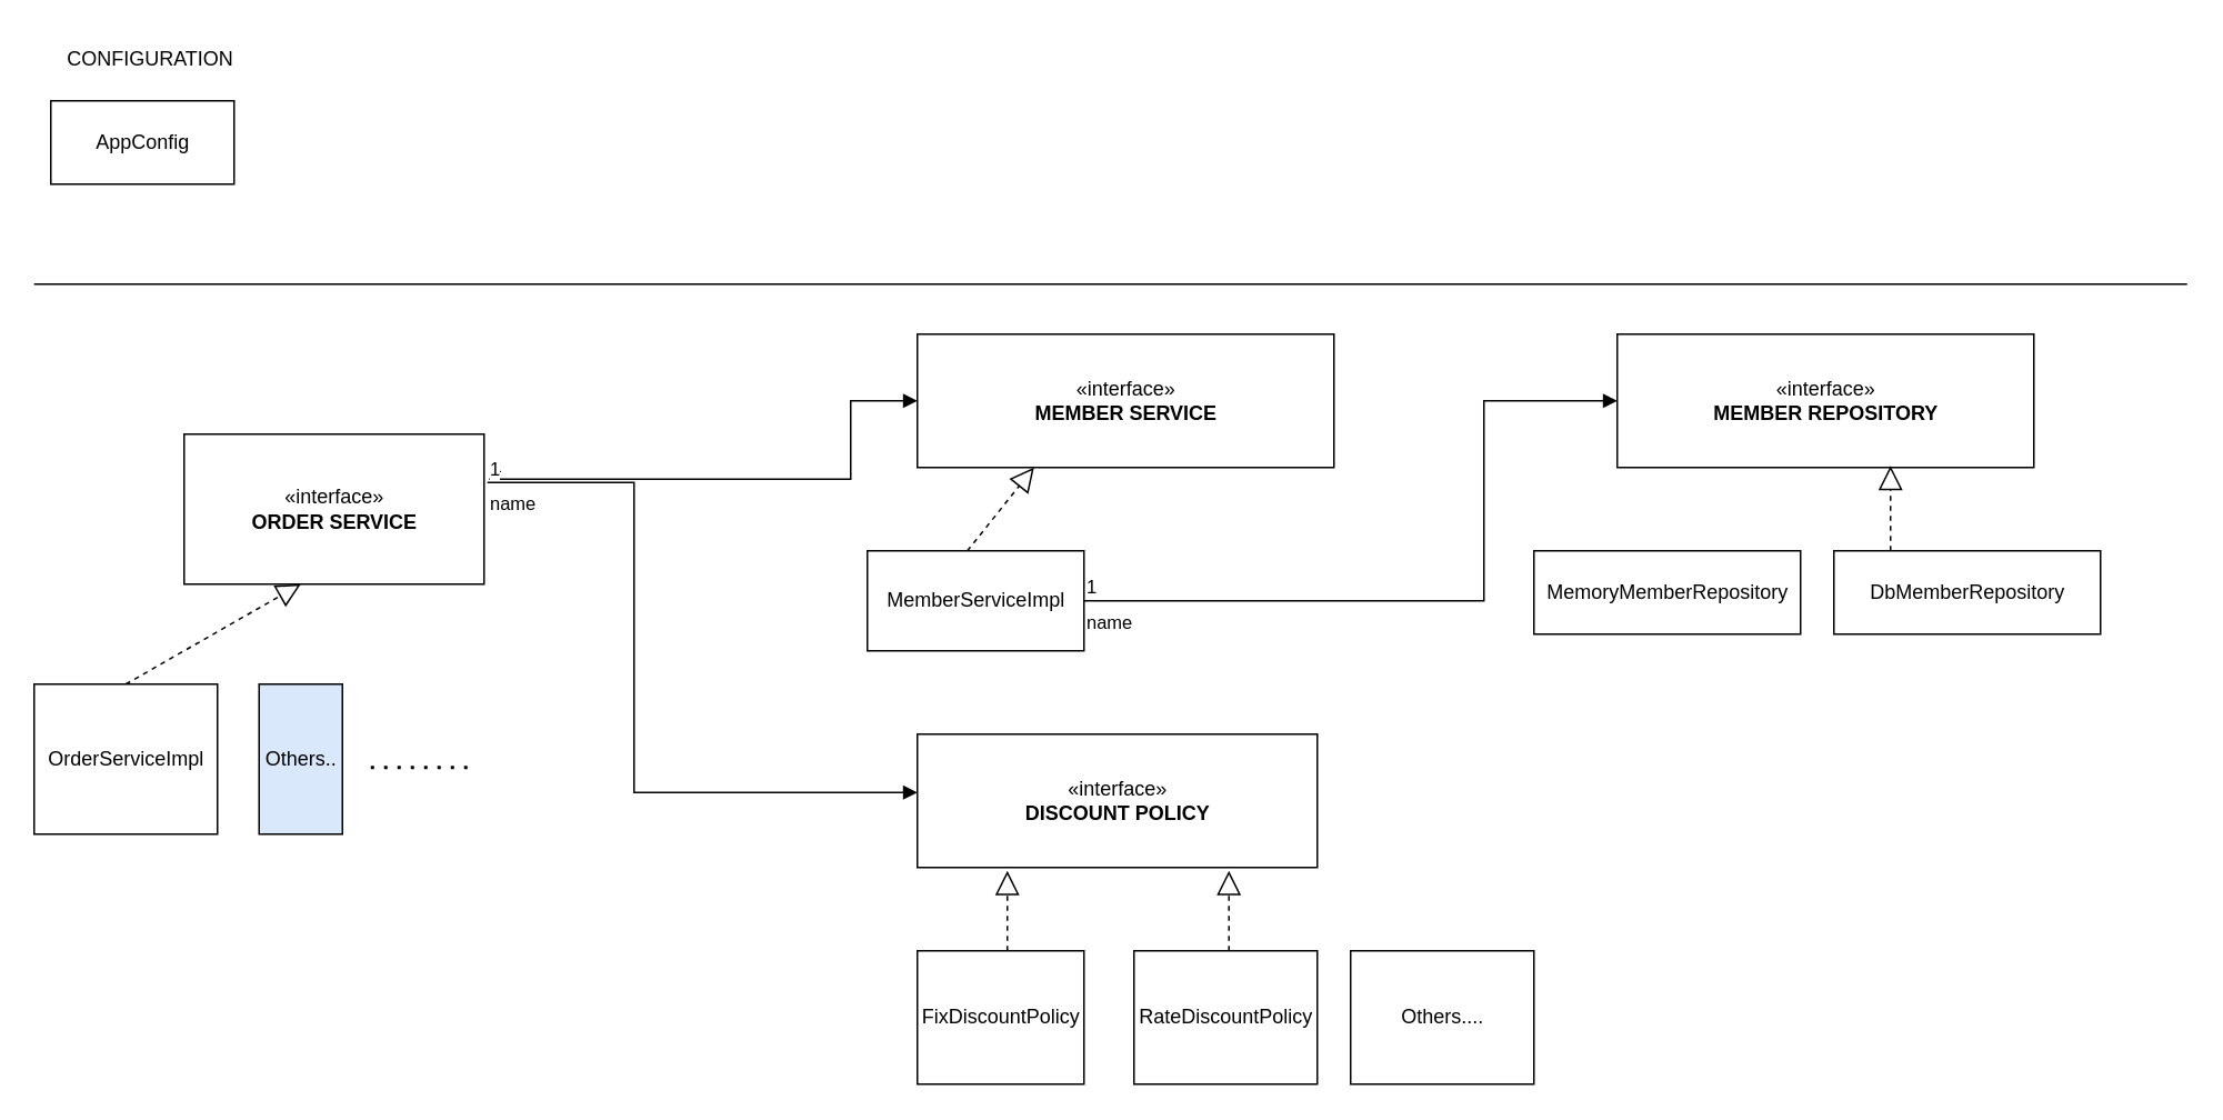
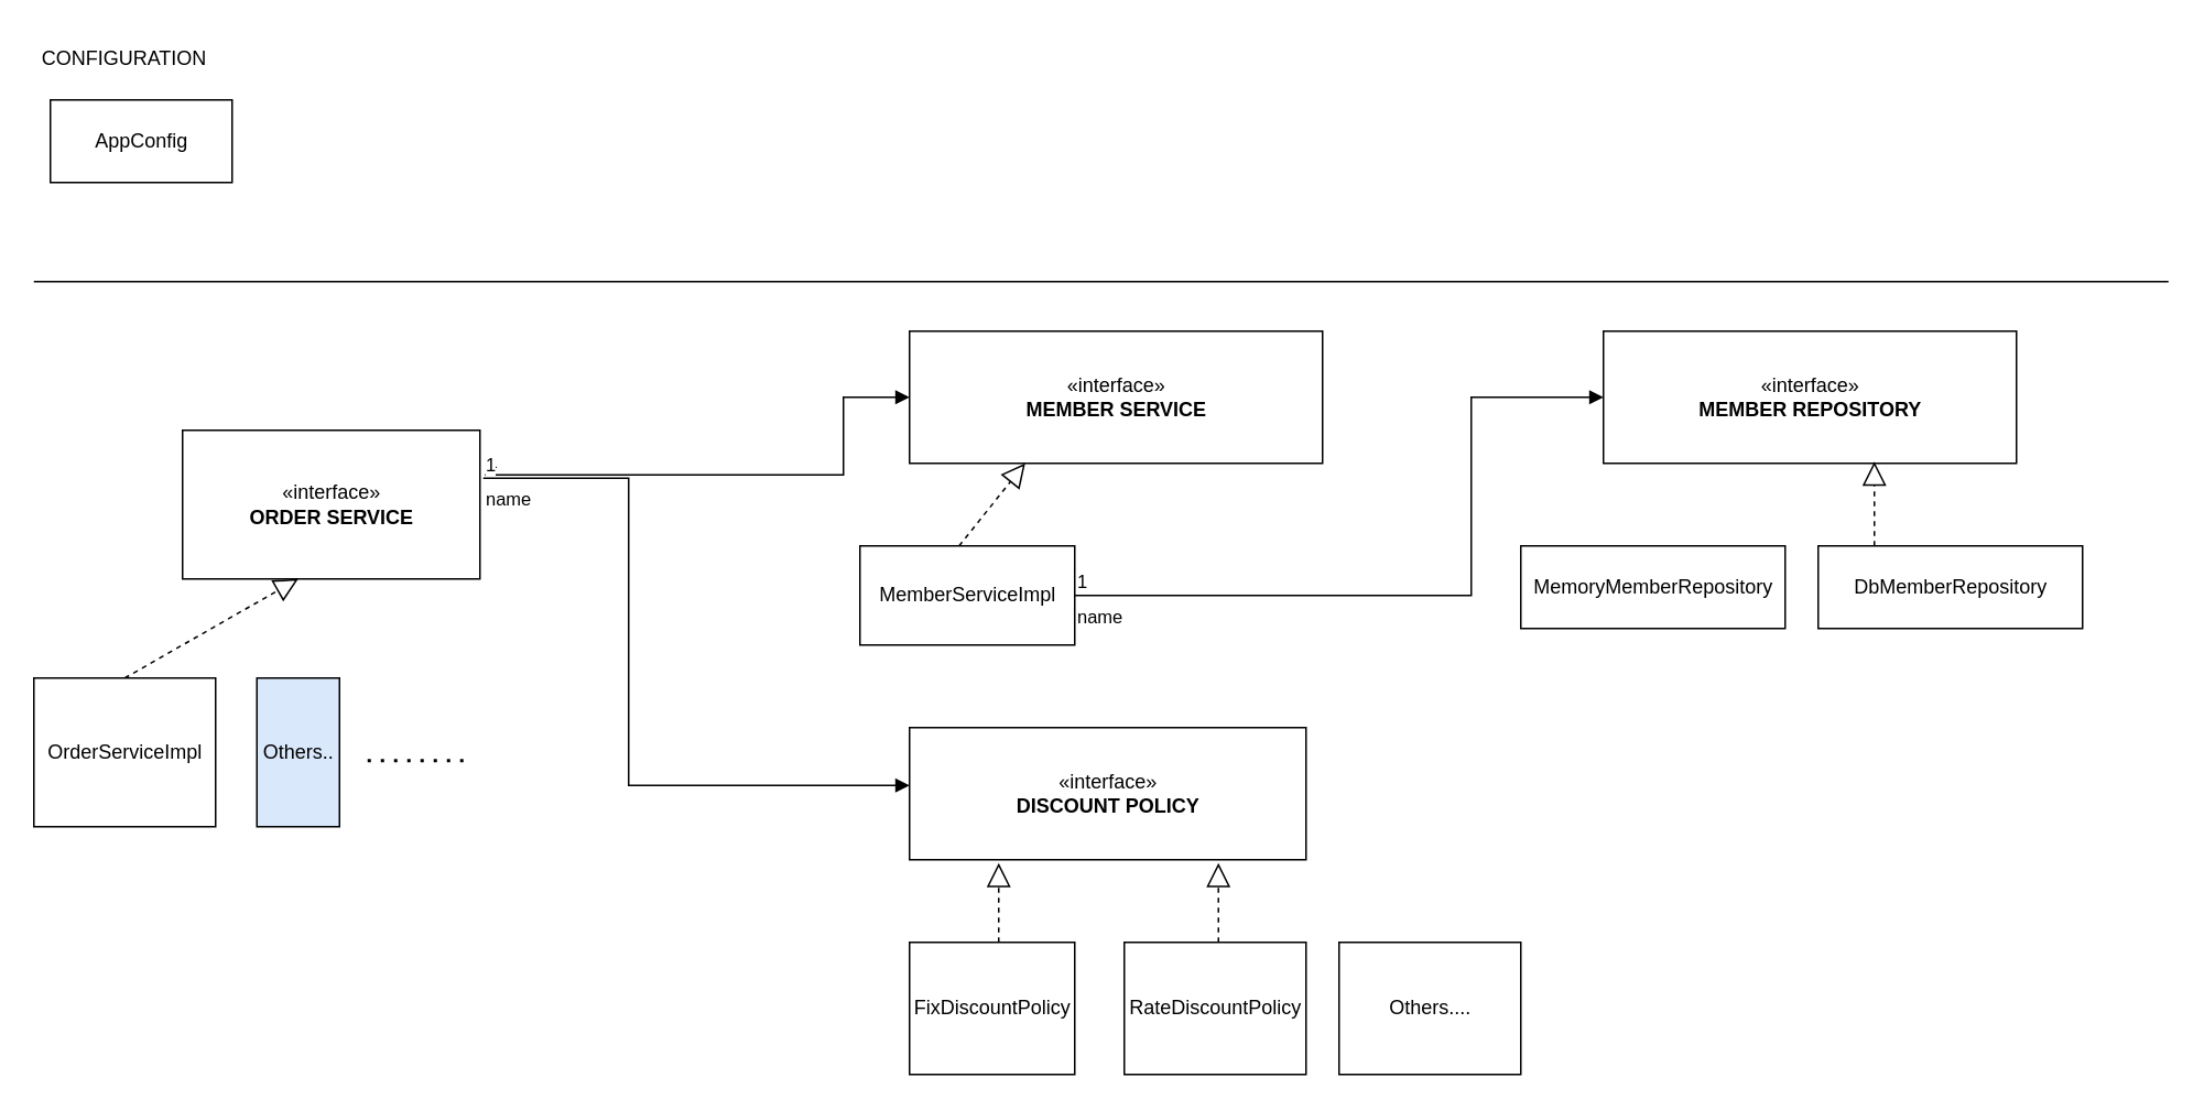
  <mxCell id="0" />
  <mxCell id="1" parent="0" />
  <mxCell id="2" value="" style="endArrow=block;dashed=1;endFill=0;endSize=12;html=1;rounded=0;entryX=0.5;entryY=1;entryDx=0;entryDy=0;exitX=0.5;exitY=0;exitDx=0;exitDy=0;" parent="1" source="3" edge="1"><mxGeometry width="160" relative="1" as="geometry"><mxPoint x="180" y="410" as="sourcePoint" /><mxPoint x="180" y="350" as="targetPoint" /></mxGeometry></mxCell>
  <mxCell id="3" value="OrderServiceImpl" style="html=1;" parent="1" vertex="1"><mxGeometry y="410" width="110" height="90" as="geometry" x="20" /></mxCell>
  <mxCell id="4" value="" style="endArrow=none;dashed=1;html=1;dashPattern=1 3;strokeWidth=2;rounded=0;" parent="1" edge="1"><mxGeometry width="50" height="50" relative="1" as="geometry"><mxPoint x="280" y="460" as="sourcePoint" /><mxPoint x="220" y="460" as="targetPoint" /></mxGeometry></mxCell>
  <mxCell id="5" value="Others.." style="html=1;fillColor=#dae8fc;" parent="1" vertex="1"><mxGeometry x="155" y="410" width="50" height="90" as="geometry" /></mxCell>
  <mxCell id="6" value="name" style="endArrow=block;endFill=1;html=1;edgeStyle=orthogonalEdgeStyle;align=left;verticalAlign=top;rounded=0;exitX=1.014;exitY=0.427;exitDx=0;exitDy=0;exitPerimeter=0;" parent="1" edge="1"><mxGeometry x="-1" relative="1" as="geometry"><mxPoint x="293.08" y="286.97" as="sourcePoint" /><mxPoint x="550" y="240" as="targetPoint" /><Array as="points"><mxPoint x="510" y="287" /><mxPoint x="510" y="240" /></Array></mxGeometry></mxCell>
  <mxCell id="7" value="1" style="edgeLabel;resizable=0;html=1;align=left;verticalAlign=bottom;" parent="6" connectable="0" vertex="1"><mxGeometry x="-1" relative="1" as="geometry" /></mxCell>
  <mxCell id="8" value="name" style="endArrow=block;endFill=1;html=1;edgeStyle=orthogonalEdgeStyle;align=left;verticalAlign=top;rounded=0;exitX=1.009;exitY=0.445;exitDx=0;exitDy=0;exitPerimeter=0;entryX=0;entryY=0.5;entryDx=0;entryDy=0;" parent="1" edge="1"><mxGeometry x="-1" relative="1" as="geometry"><mxPoint x="291.98" y="288.95" as="sourcePoint" /><mxPoint x="550" y="475" as="targetPoint" /><Array as="points"><mxPoint x="380" y="289" /><mxPoint x="380" y="475" /></Array></mxGeometry></mxCell>
  <mxCell id="9" value="1" style="edgeLabel;resizable=0;html=1;align=left;verticalAlign=bottom;" parent="8" connectable="0" vertex="1"><mxGeometry x="-1" relative="1" as="geometry" /></mxCell>
  <mxCell id="10" value="«interface»&lt;br&gt;&lt;b&gt;MEMBER SERVICE&lt;/b&gt;" style="html=1;" parent="1" vertex="1"><mxGeometry x="550" y="200" width="250" height="80" as="geometry" /></mxCell>
  <mxCell id="11" value="«interface»&lt;br&gt;&lt;b&gt;ORDER SERVICE&lt;/b&gt;" style="html=1;" parent="1" vertex="1"><mxGeometry x="110" y="260" width="180" height="90" as="geometry" /></mxCell>
  <mxCell id="12" value="«interface»&lt;br&gt;&lt;b&gt;DISCOUNT POLICY&lt;/b&gt;" style="html=1;" parent="1" vertex="1"><mxGeometry x="550" y="440" width="240" height="80" as="geometry" /></mxCell>
  <mxCell id="13" value="" style="endArrow=block;dashed=1;endFill=0;endSize=12;html=1;rounded=0;entryX=0.28;entryY=1;entryDx=0;entryDy=0;entryPerimeter=0;" parent="1" target="10" edge="1"><mxGeometry width="160" relative="1" as="geometry"><mxPoint x="580" y="330" as="sourcePoint" /><mxPoint x="470" y="410" as="targetPoint" /></mxGeometry></mxCell>
  <mxCell id="14" value="MemberServiceImpl" style="html=1;" parent="1" vertex="1"><mxGeometry x="520" y="330" width="130" height="60" as="geometry" /></mxCell>
  <mxCell id="15" value="name" style="endArrow=block;endFill=1;html=1;edgeStyle=orthogonalEdgeStyle;align=left;verticalAlign=top;rounded=0;exitX=1;exitY=0.5;exitDx=0;exitDy=0;" parent="1" source="14" edge="1"><mxGeometry x="-1" relative="1" as="geometry"><mxPoint x="540" y="430" as="sourcePoint" /><mxPoint x="970" y="240" as="targetPoint" /><Array as="points"><mxPoint x="890" y="360" /><mxPoint x="890" y="240" /><mxPoint x="960" y="240" /></Array></mxGeometry></mxCell>
  <mxCell id="16" value="1" style="edgeLabel;resizable=0;html=1;align=left;verticalAlign=bottom;" parent="15" connectable="0" vertex="1"><mxGeometry x="-1" relative="1" as="geometry" /></mxCell>
  <mxCell id="17" value="«interface»&lt;br&gt;&lt;b&gt;MEMBER REPOSITORY&lt;/b&gt;" style="html=1;" parent="1" vertex="1"><mxGeometry x="970" y="200" width="250" height="80" as="geometry" /></mxCell>
  <mxCell id="18" value="MemoryMemberRepository" style="html=1;" parent="1" vertex="1"><mxGeometry x="920" y="330" width="160" height="50" as="geometry" /></mxCell>
  <mxCell id="19" value="" style="endArrow=block;dashed=1;endFill=0;endSize=12;html=1;rounded=0;entryX=0.656;entryY=0.988;entryDx=0;entryDy=0;entryPerimeter=0;" parent="1" target="17" edge="1"><mxGeometry width="160" relative="1" as="geometry"><mxPoint x="1134" y="330" as="sourcePoint" /><mxPoint x="940" y="430" as="targetPoint" /></mxGeometry></mxCell>
  <mxCell id="20" value="DbMemberRepository" style="html=1;" parent="1" vertex="1"><mxGeometry x="1100" y="330" width="160" height="50" as="geometry" /></mxCell>
  <mxCell id="21" value="" style="endArrow=block;dashed=1;endFill=0;endSize=12;html=1;rounded=0;entryX=0.225;entryY=1.025;entryDx=0;entryDy=0;entryPerimeter=0;" parent="1" target="12" edge="1"><mxGeometry width="160" relative="1" as="geometry"><mxPoint x="604" y="570" as="sourcePoint" /><mxPoint x="540" y="510" as="targetPoint" /></mxGeometry></mxCell>
  <mxCell id="22" value="FixDiscountPolicy" style="html=1;" parent="1" vertex="1"><mxGeometry x="550" y="570" width="100" height="80" as="geometry" /></mxCell>
  <mxCell id="23" value="" style="endArrow=block;dashed=1;endFill=0;endSize=12;html=1;rounded=0;entryX=0.779;entryY=1.025;entryDx=0;entryDy=0;entryPerimeter=0;" parent="1" target="12" edge="1"><mxGeometry width="160" relative="1" as="geometry"><mxPoint x="737" y="570" as="sourcePoint" /><mxPoint x="540" y="510" as="targetPoint" /></mxGeometry></mxCell>
  <mxCell id="24" value="RateDiscountPolicy" style="html=1;" parent="1" vertex="1"><mxGeometry x="680" y="570" width="110" height="80" as="geometry" /></mxCell>
  <mxCell id="25" value="Others...." style="html=1;" parent="1" vertex="1"><mxGeometry x="810" y="570" width="110" height="80" as="geometry" /></mxCell>
  <mxCell id="26" value="AppConfig" style="html=1;" vertex="1" parent="1"><mxGeometry x="30" y="60" width="110" height="50" as="geometry" /></mxCell>
- <mxCell id="27" value="CONFIGURATION" style="text;html=1;strokeColor=none;fillColor=none;align=center;verticalAlign=middle;whiteSpace=wrap;rounded=0;" vertex="1" parent="1"><mxGeometry x="25" y="20" width="130" height="30" as="geometry" /></mxCell>
+ <mxCell id="27" value="CONFIGURATION" style="text;html=1;strokeColor=none;fillColor=none;align=center;verticalAlign=middle;whiteSpace=wrap;rounded=0;" vertex="1" parent="1"><mxGeometry x="10" y="20" width="130" height="30" as="geometry" /></mxCell>
  <mxCell id="28" value="" style="endArrow=none;html=1;rounded=0;" edge="1" parent="1"><mxGeometry width="50" height="50" relative="1" as="geometry"><mxPoint x="1312" y="170" as="sourcePoint" /><mxPoint y="170" as="targetPoint" x="20" /></mxGeometry></mxCell>
